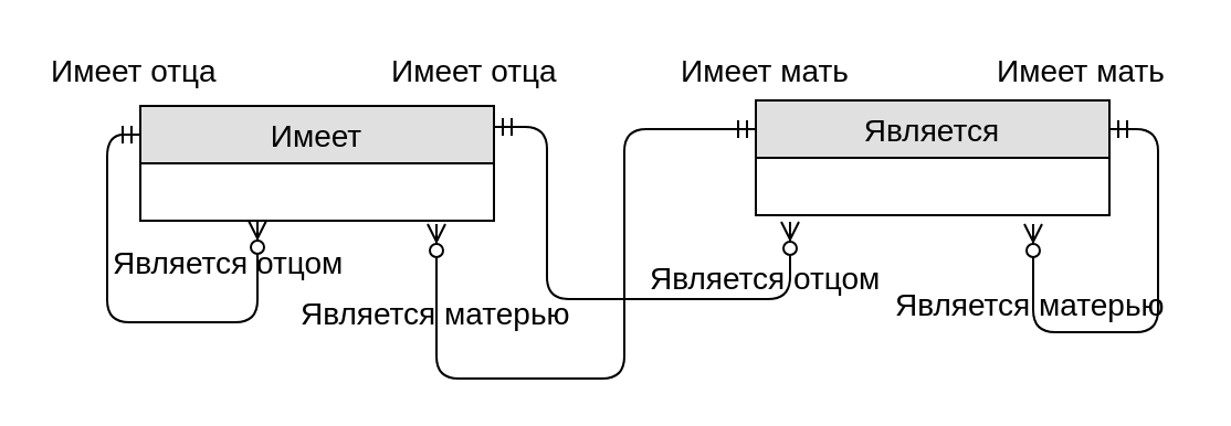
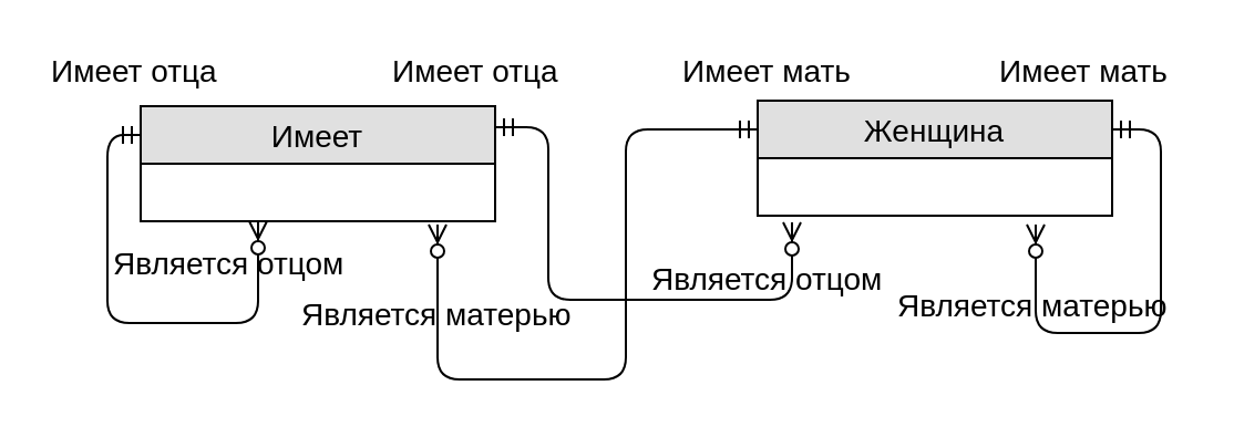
  <mxCell id="0" />
  <mxCell id="1" parent="0" />
  <mxCell id="2" value="Имеет" style="swimlane;fontStyle=0;childLayout=stackLayout;horizontal=1;startSize=26;fillColor=#e0e0e0;horizontalStack=0;resizeParent=1;resizeParentMax=0;resizeLast=0;collapsible=1;marginBottom=0;swimlaneFillColor=#ffffff;align=center;fontSize=14;" parent="1" vertex="1"><mxGeometry x="63" y="47.5" width="160" height="52" as="geometry" /></mxCell>
  <mxCell id="3" value="" style="edgeStyle=orthogonalEdgeStyle;fontSize=12;html=1;endArrow=ERzeroToMany;startArrow=ERmandOne;exitX=0;exitY=0.25;exitDx=0;exitDy=0;" parent="2" source="2" edge="1"><mxGeometry width="100" height="100" relative="1" as="geometry"><mxPoint x="60" y="214" as="sourcePoint" /><mxPoint x="53" y="52" as="targetPoint" /><Array as="points"><mxPoint x="-15" y="13" /><mxPoint x="-15" y="98" /><mxPoint x="53" y="98" /></Array></mxGeometry></mxCell>
  <mxCell id="4" value="&lt;font style=&quot;font-size: 14px&quot;&gt;Имеет отца&lt;/font&gt;" style="text;html=1;resizable=0;points=[];autosize=1;align=left;verticalAlign=top;spacingTop=-4;" parent="1" vertex="1"><mxGeometry x="20.5" y="20.5" width="85" height="14" as="geometry" /></mxCell>
  <mxCell id="5" value="&lt;font style=&quot;font-size: 14px&quot;&gt;Является отцом&lt;/font&gt;" style="text;html=1;resizable=0;points=[];autosize=1;align=left;verticalAlign=top;spacingTop=-4;" parent="1" vertex="1"><mxGeometry x="48.5" y="108" width="114" height="14" as="geometry" /></mxCell>
- <mxCell id="6" value="Является" style="swimlane;fontStyle=0;childLayout=stackLayout;horizontal=1;startSize=26;fillColor=#e0e0e0;horizontalStack=0;resizeParent=1;resizeParentMax=0;resizeLast=0;collapsible=1;marginBottom=0;swimlaneFillColor=#ffffff;align=center;fontSize=14;" parent="1" vertex="1"><mxGeometry x="341.5" y="45" width="160" height="52" as="geometry" /></mxCell>
+ <mxCell id="6" value="Женщина" style="swimlane;fontStyle=0;childLayout=stackLayout;horizontal=1;startSize=26;fillColor=#e0e0e0;horizontalStack=0;resizeParent=1;resizeParentMax=0;resizeLast=0;collapsible=1;marginBottom=0;swimlaneFillColor=#ffffff;align=center;fontSize=14;" parent="1" vertex="1"><mxGeometry x="341.5" y="45" width="160" height="52" as="geometry" /></mxCell>
  <mxCell id="7" value="" style="fontSize=12;html=1;endArrow=ERzeroToMany;startArrow=ERmandOne;exitX=1;exitY=0.25;exitDx=0;exitDy=0;entryX=0.786;entryY=1.169;entryDx=0;entryDy=0;entryPerimeter=0;edgeStyle=orthogonalEdgeStyle;" parent="6" source="6" edge="1"><mxGeometry width="100" height="100" relative="1" as="geometry"><mxPoint x="105.5" y="205" as="sourcePoint" /><mxPoint x="125.5" y="56" as="targetPoint" /><Array as="points"><mxPoint x="182" y="13" /><mxPoint x="182" y="105" /><mxPoint x="126" y="105" /></Array></mxGeometry></mxCell>
  <mxCell id="8" value="" style="fontSize=12;html=1;endArrow=ERzeroToMany;startArrow=ERmandOne;entryX=0.096;entryY=1.108;entryDx=0;entryDy=0;entryPerimeter=0;edgeStyle=orthogonalEdgeStyle;" parent="1" edge="1"><mxGeometry width="100" height="100" relative="1" as="geometry"><mxPoint x="223" y="57" as="sourcePoint" /><mxPoint x="357" y="100" as="targetPoint" /><Array as="points"><mxPoint x="247" y="57" /><mxPoint x="247" y="135" /><mxPoint x="357" y="135" /></Array></mxGeometry></mxCell>
  <mxCell id="9" value="&lt;font style=&quot;font-size: 14px&quot;&gt;Имеет отца&lt;/font&gt;" style="text;html=1;resizable=0;points=[];autosize=1;align=left;verticalAlign=top;spacingTop=-4;" parent="1" vertex="1"><mxGeometry x="174.5" y="20.5" width="85" height="14" as="geometry" /></mxCell>
  <mxCell id="10" value="" style="fontSize=12;html=1;endArrow=ERzeroToMany;startArrow=ERmandOne;exitX=0;exitY=0.25;exitDx=0;exitDy=0;entryX=0.836;entryY=1.073;entryDx=0;entryDy=0;entryPerimeter=0;edgeStyle=orthogonalEdgeStyle;" parent="1" source="6" edge="1"><mxGeometry width="100" height="100" relative="1" as="geometry"><mxPoint x="173" y="296" as="sourcePoint" /><mxPoint x="197" y="101" as="targetPoint" /><Array as="points"><mxPoint x="282" y="58" /><mxPoint x="282" y="171" /><mxPoint x="197" y="171" /></Array></mxGeometry></mxCell>
  <mxCell id="11" value="&lt;font style=&quot;font-size: 14px&quot;&gt;Является матерью&lt;/font&gt;" style="text;html=1;resizable=0;points=[];autosize=1;align=left;verticalAlign=top;spacingTop=-4;" parent="1" vertex="1"><mxGeometry x="133.5" y="130.5" width="132" height="14" as="geometry" /></mxCell>
  <mxCell id="12" value="&lt;font style=&quot;font-size: 14px&quot;&gt;Имеет мать&lt;/font&gt;" style="text;html=1;resizable=0;points=[];autosize=1;align=left;verticalAlign=top;spacingTop=-4;" parent="1" vertex="1"><mxGeometry x="306" y="20.5" width="86" height="14" as="geometry" /></mxCell>
  <mxCell id="13" value="&lt;font style=&quot;font-size: 14px&quot;&gt;Имеет мать&lt;/font&gt;" style="text;html=1;resizable=0;points=[];autosize=1;align=left;verticalAlign=top;spacingTop=-4;" parent="1" vertex="1"><mxGeometry x="449" y="20.5" width="86" height="14" as="geometry" /></mxCell>
  <mxCell id="14" value="&lt;font style=&quot;font-size: 14px&quot;&gt;Является отцом&lt;/font&gt;" style="text;html=1;resizable=0;points=[];autosize=1;align=left;verticalAlign=top;spacingTop=-4;" parent="1" vertex="1"><mxGeometry x="292" y="115" width="114" height="14" as="geometry" /></mxCell>
  <mxCell id="15" value="&lt;font style=&quot;font-size: 14px&quot;&gt;Является матерью&lt;/font&gt;" style="text;html=1;resizable=0;points=[];autosize=1;align=left;verticalAlign=top;spacingTop=-4;" parent="1" vertex="1"><mxGeometry x="403" y="127" width="132" height="14" as="geometry" /></mxCell>
